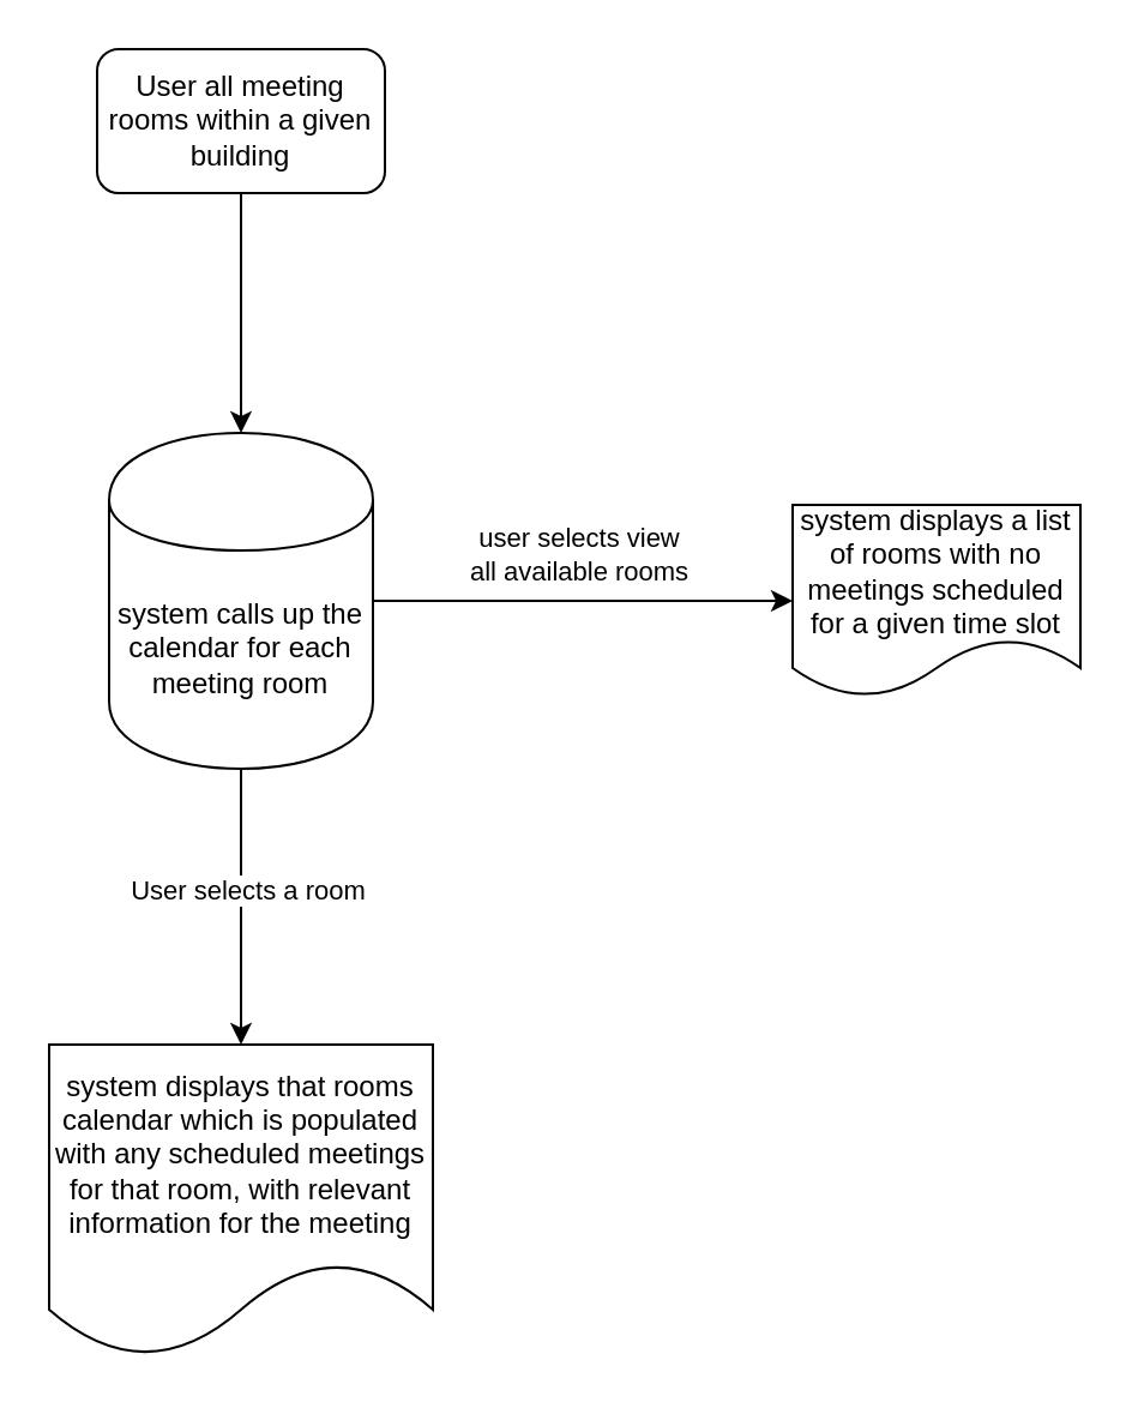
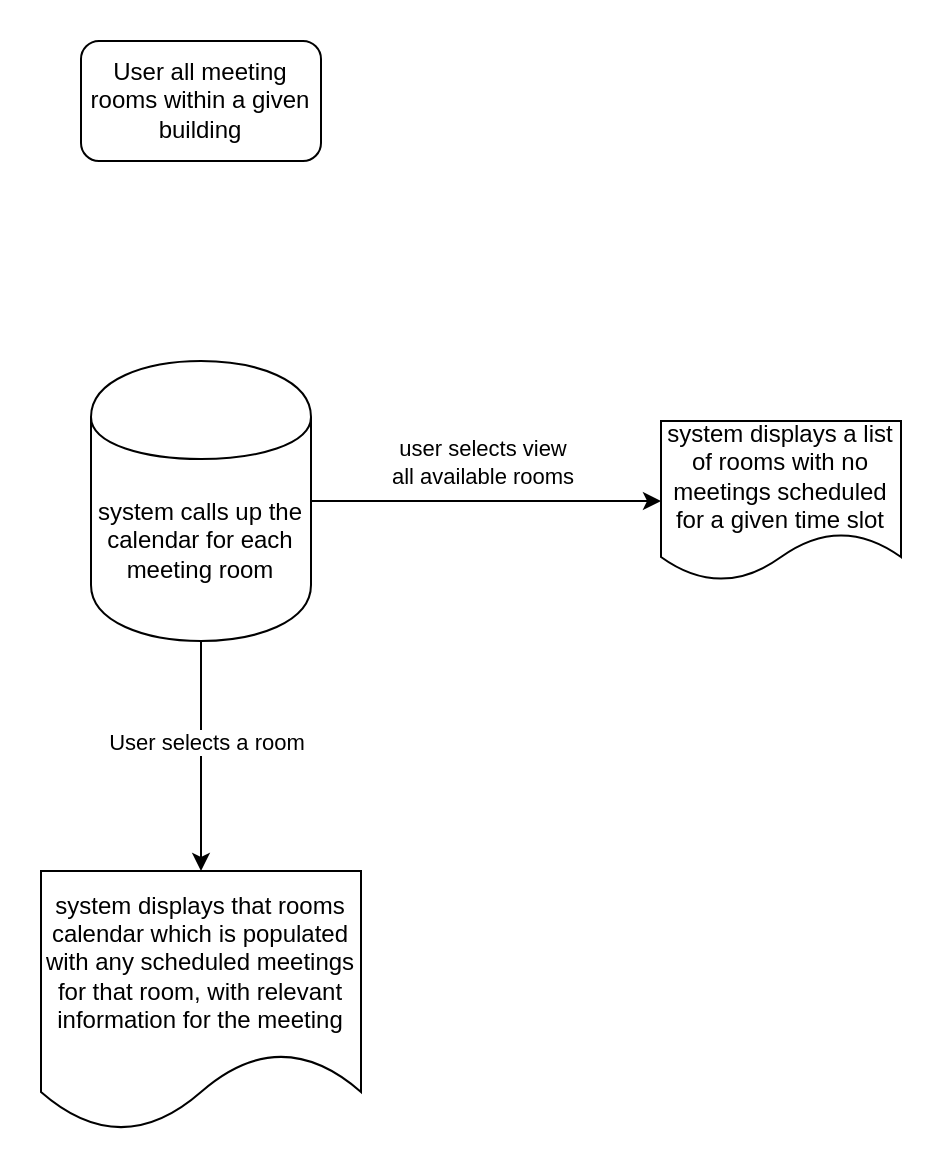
  <mxCell id="0" />
  <mxCell id="1" parent="0" />
- <mxCell id="2" value="" style="edgeStyle=orthogonalEdgeStyle;rounded=0;orthogonalLoop=1;jettySize=auto;html=1;" edge="1" parent="1" source="3" target="8"><mxGeometry relative="1" as="geometry" /></mxCell>
  <mxCell id="3" value="User all meeting rooms within a given building" style="rounded=1;whiteSpace=wrap;html=1;" vertex="1" parent="1"><mxGeometry x="40" y="20" width="120" height="60" as="geometry" /></mxCell>
  <mxCell id="4" style="edgeStyle=orthogonalEdgeStyle;rounded=0;orthogonalLoop=1;jettySize=auto;html=1;exitX=0.5;exitY=1;exitDx=0;exitDy=0;entryX=0.5;entryY=0;entryDx=0;entryDy=0;" edge="1" parent="1" source="8" target="9"><mxGeometry relative="1" as="geometry" /></mxCell>
  <mxCell id="5" value="User selects a room" style="edgeLabel;html=1;align=center;verticalAlign=middle;resizable=0;points=[];" vertex="1" connectable="0" parent="4"><mxGeometry x="0.283" y="2" relative="1" as="geometry"><mxPoint y="-24" as="offset" /></mxGeometry></mxCell>
  <mxCell id="6" value="" style="edgeStyle=orthogonalEdgeStyle;rounded=0;orthogonalLoop=1;jettySize=auto;html=1;" edge="1" parent="1" source="8" target="10"><mxGeometry relative="1" as="geometry" /></mxCell>
  <mxCell id="7" value="user selects view&lt;br&gt;all available rooms" style="edgeLabel;html=1;align=center;verticalAlign=middle;resizable=0;points=[];" vertex="1" connectable="0" parent="6"><mxGeometry x="-0.259" y="-2" relative="1" as="geometry"><mxPoint x="20" y="-22" as="offset" /></mxGeometry></mxCell>
  <mxCell id="8" value="&lt;span&gt;system calls up the calendar for each meeting room&lt;/span&gt;" style="shape=cylinder;whiteSpace=wrap;html=1;boundedLbl=1;backgroundOutline=1;rounded=1;" vertex="1" parent="1"><mxGeometry x="45" y="180" width="110" height="140" as="geometry" /></mxCell>
  <mxCell id="9" value="system displays that rooms calendar which is populated with any scheduled meetings for that room, with relevant information for the meeting" style="shape=document;whiteSpace=wrap;html=1;boundedLbl=1;rounded=1;" vertex="1" parent="1"><mxGeometry x="20" y="435" width="160" height="130" as="geometry" /></mxCell>
  <mxCell id="10" value="system displays a list of rooms with no meetings scheduled for a given time slot" style="shape=document;whiteSpace=wrap;html=1;boundedLbl=1;rounded=1;" vertex="1" parent="1"><mxGeometry x="330" y="210" width="120" height="80" as="geometry" /></mxCell>
